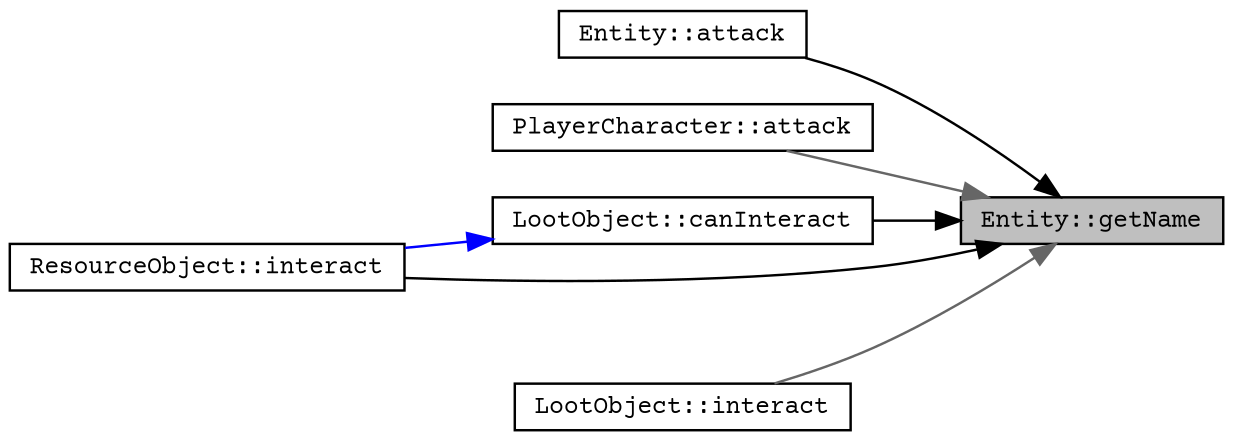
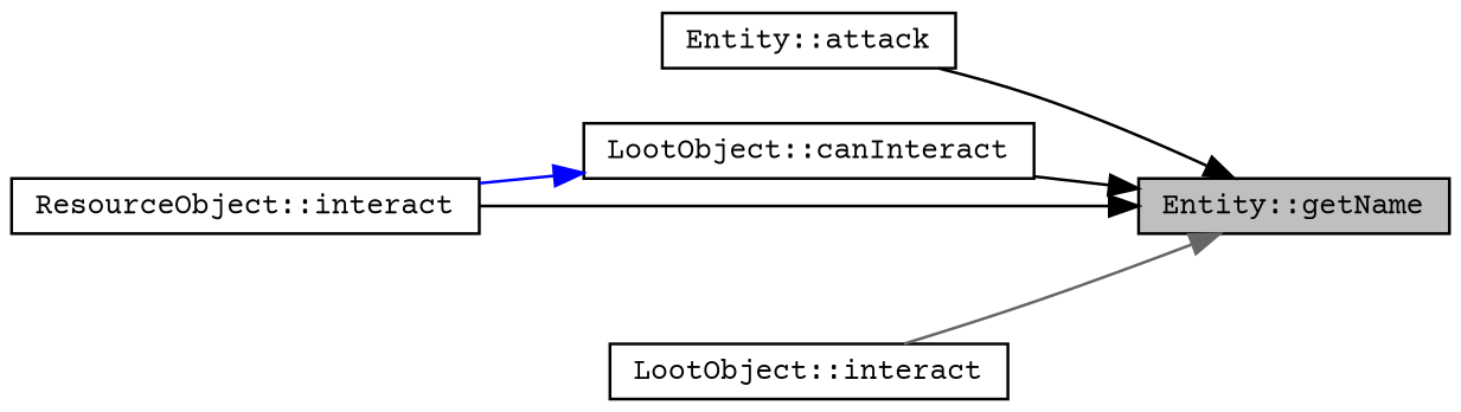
  digraph {
    fontname="Courier Prime"
    rankdir=RL
    node [color=black fillcolor=white fontname="Courier Prime" fontsize=10 shape=record style=filled]
    edge [color=black dir=back fontname="Courier Prime" fontsize=10 labelfontname=Helvetica labelfontsize=10 style=solid]
    n1 [fillcolor=grey75 fontcolor=black height=0.2 label="Entity::getName" width=0.4]
    n2 [height=0.2 label="Entity::attack" width=0.4]
-   n3 [height=0.2 label="PlayerCharacter::attack" width=0.4]
    n4 [height=0.2 label="LootObject::canInteract" width=0.4]
    n5 [height=0.2 label="ResourceObject::interact" width=0.4]
    n6 [height=0.2 label="LootObject::interact" width=0.4]
    n1 -> n2
-   n1 -> n3 [color=gray40]
    n1 -> n4
    n1 -> n5
    n1 -> n6 [color=gray40]
    n4 -> n5 [color=blue]
  }
